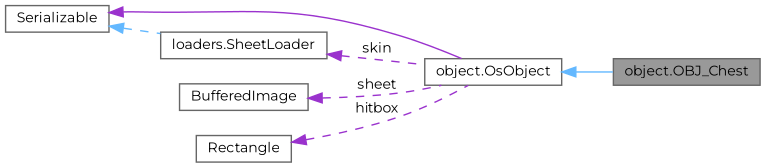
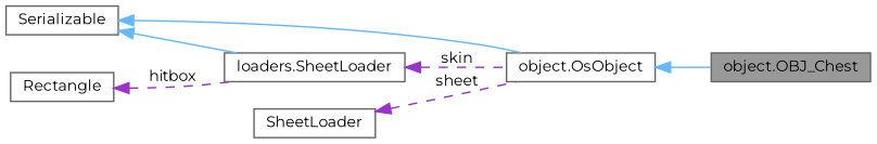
  digraph {
    fontname=Montserrat
    rankdir=LR
    node [color=gray40 fillcolor=white fontname=Montserrat fontsize=10 shape=box style=filled]
    edge [color=steelblue1 dir=back fontname=Montserrat fontsize=10 labelfontname=Helvetica labelfontsize=10 style=solid]
    n1 [fillcolor=grey60 fontcolor=black height=0.2 label="object.OBJ_Chest" width=0.4]
    n2 [height=0.2 label="object.OsObject" width=0.4]
    n3 [height=0.2 label=Serializable width=0.4]
    n4 [height=0.2 label="loaders.SheetLoader" width=0.4]
-   n5 [height=0.2 label=BufferedImage width=0.4]
+   n5 [height=0.2 label=SheetLoader width=0.4]
    n6 [height=0.2 label=Rectangle width=0.4]
    n2 -> n1
-   n3 -> n2 [color=darkorchid3]
-   n3 -> n4 [style=dashed]
+   n3 -> n2
+   n3 -> n4
    n4 -> n2 [color=darkorchid3 label=" skin" style=dashed]
    n5 -> n2 [color=darkorchid3 label=" sheet" style=dashed]
-   n6 -> n2 [color=darkorchid3 label=" hitbox" style=dashed]
+   n6 -> n4 [color=darkorchid3 label=" hitbox" style=dashed]
  }
